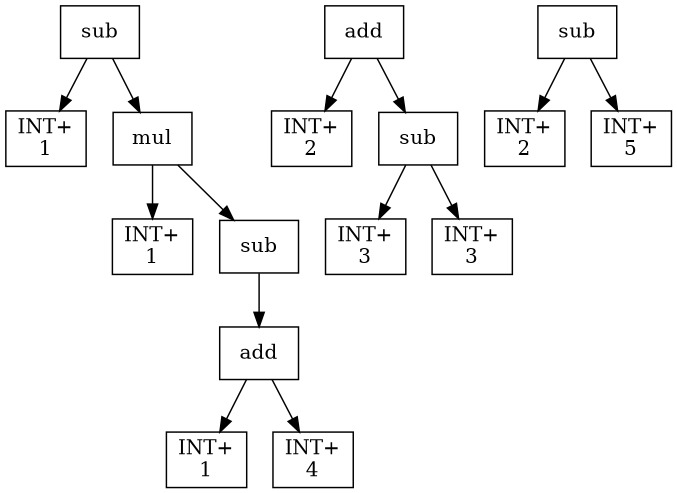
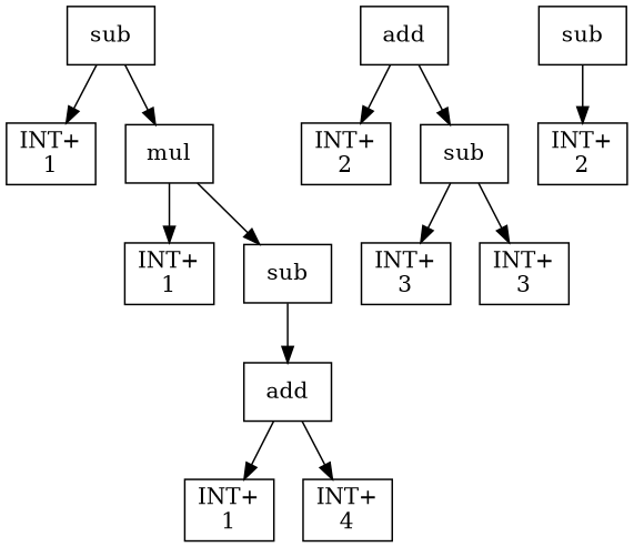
  digraph {
    node [shape=box]
    n1 [label=sub]
    n2 [label="INT+\n1"]
    n3 [label=mul]
    n4 [label="INT+\n1"]
    n5 [label=sub]
    n6 [label=add]
    n7 [label="INT+\n1"]
    n8 [label="INT+\n4"]
    n9 [label=add]
    n10 [label="INT+\n2"]
    n11 [label=sub]
    n12 [label=sub]
    n13 [label="INT+\n2"]
-   n14 [label="INT+\n5"]
    n15 [label="INT+\n3"]
    n16 [label="INT+\n3"]
    n1 -> n2
    n1 -> n3
    n3 -> n4
    n3 -> n5
    n5 -> n6
    n6 -> n7
    n6 -> n8
    n9 -> n10
    n9 -> n11
    n11 -> n15
    n11 -> n16
    n12 -> n13
-   n12 -> n14
  }
